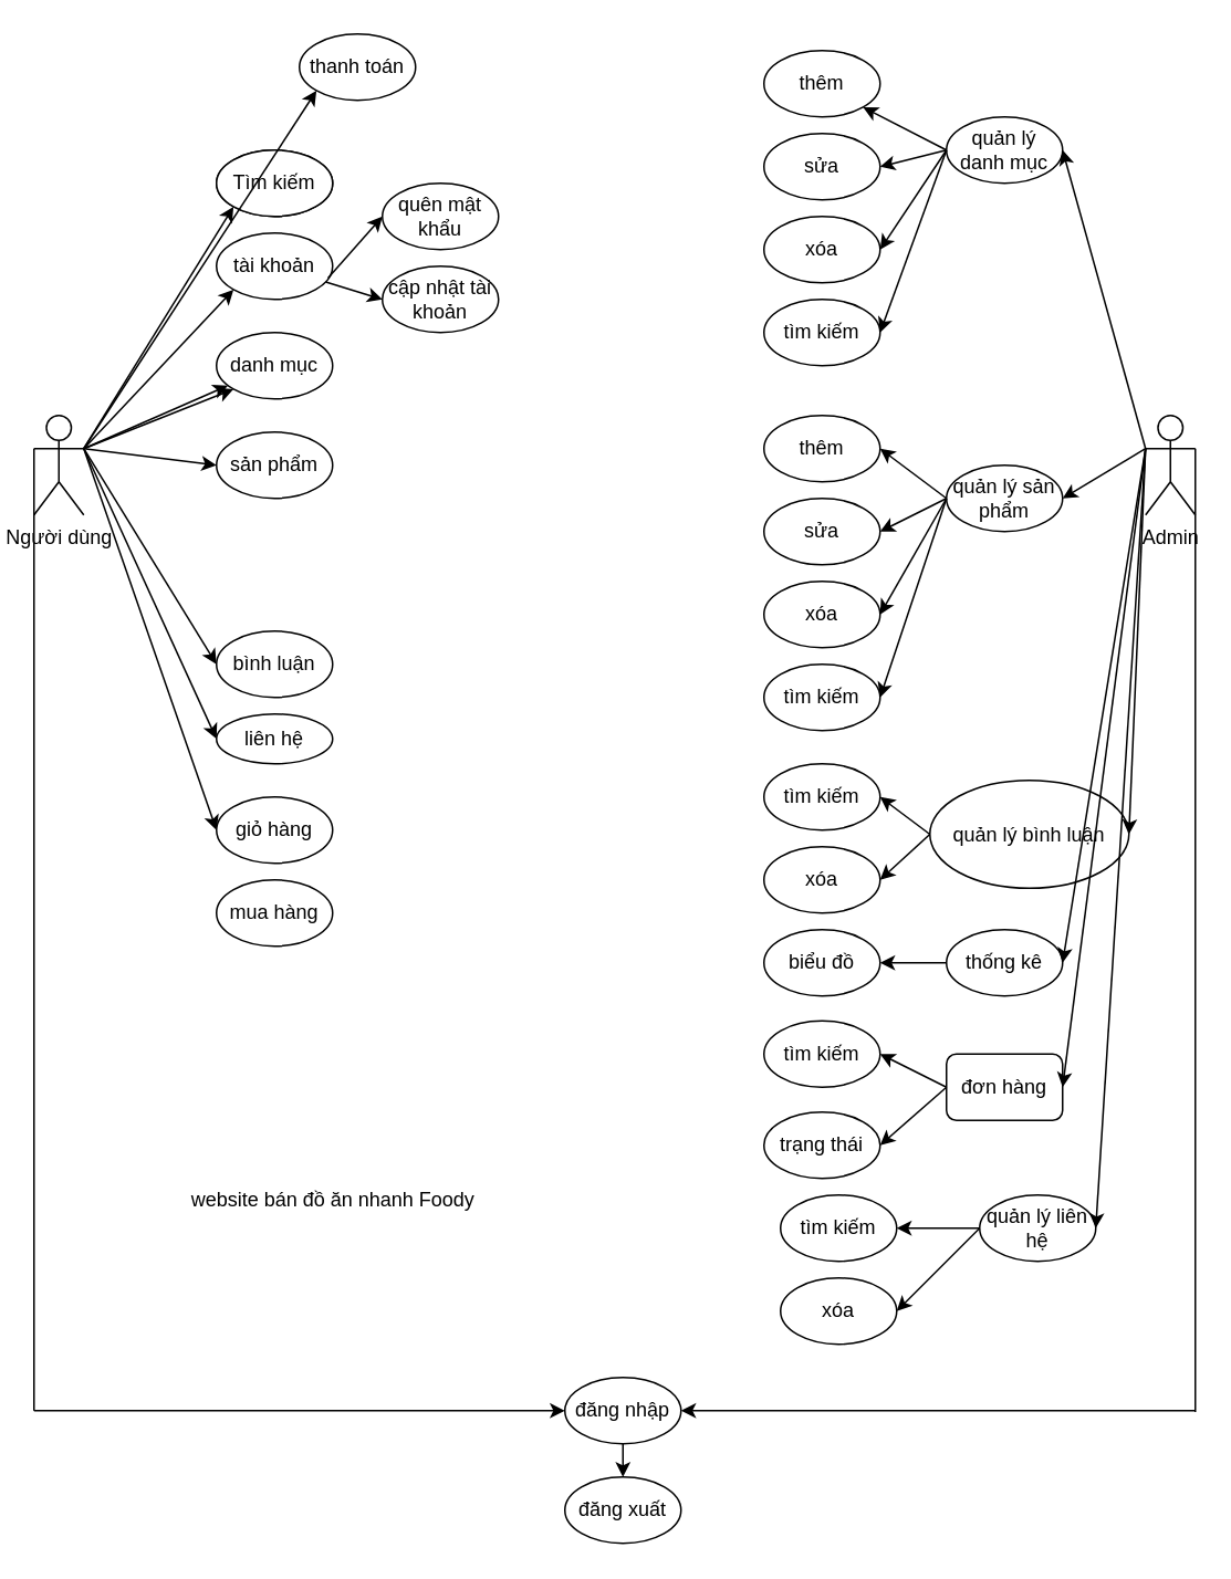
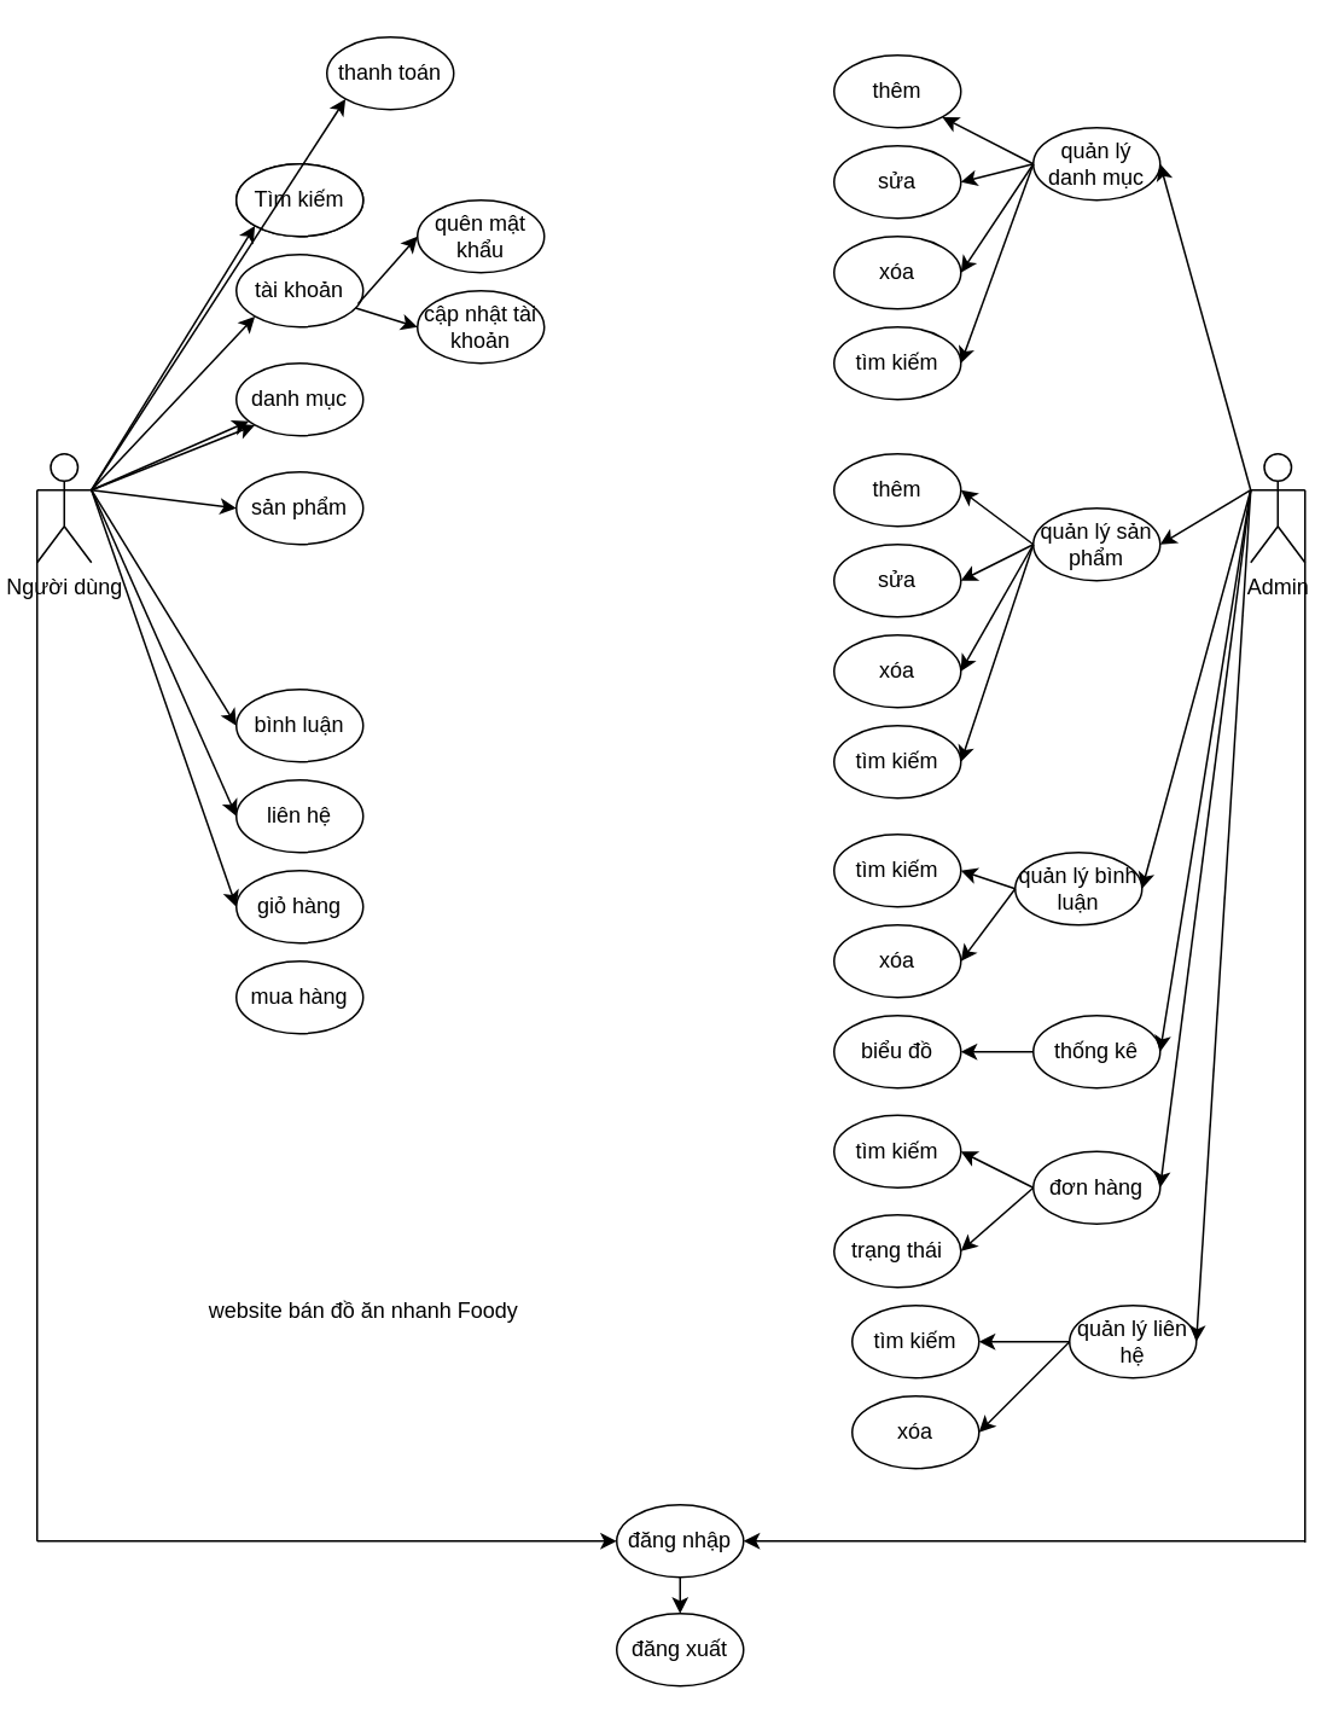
  <mxCell id="0" />
  <mxCell id="1" parent="0" />
  <mxCell id="2" value="Admin" style="shape=umlActor;verticalLabelPosition=bottom;verticalAlign=top;html=1;outlineConnect=0;" vertex="1" parent="1"><mxGeometry x="690" y="250" width="30" height="60" as="geometry" /></mxCell>
  <mxCell id="3" value="Người dùng" style="shape=umlActor;verticalLabelPosition=bottom;verticalAlign=top;html=1;outlineConnect=0;" vertex="1" parent="1"><mxGeometry x="20" y="250" width="30" height="60" as="geometry" /></mxCell>
  <mxCell id="4" value="Tìm kiếm" style="ellipse;whiteSpace=wrap;html=1;" vertex="1" parent="1"><mxGeometry x="130" y="90" width="70" height="40" as="geometry" /></mxCell>
  <mxCell id="5" value="Tìm kiếm" style="ellipse;whiteSpace=wrap;html=1;" vertex="1" parent="1"><mxGeometry x="130" y="90" width="70" height="40" as="geometry" /></mxCell>
  <mxCell id="6" value="tài khoản" style="ellipse;whiteSpace=wrap;html=1;" vertex="1" parent="1"><mxGeometry x="130" y="140" width="70" height="40" as="geometry" /></mxCell>
  <mxCell id="7" value="bình luận" style="ellipse;whiteSpace=wrap;html=1;" vertex="1" parent="1"><mxGeometry x="130" y="380" width="70" height="40" as="geometry" /></mxCell>
  <mxCell id="8" value="sản phẩm" style="ellipse;whiteSpace=wrap;html=1;" vertex="1" parent="1"><mxGeometry x="130" y="260" width="70" height="40" as="geometry" /></mxCell>
  <mxCell id="9" value="danh mục" style="ellipse;whiteSpace=wrap;html=1;" vertex="1" parent="1"><mxGeometry x="130" y="200" width="70" height="40" as="geometry" /></mxCell>
  <mxCell id="10" value="cập nhật tài khoản" style="ellipse;whiteSpace=wrap;html=1;" vertex="1" parent="1"><mxGeometry x="230" y="160" width="70" height="40" as="geometry" /></mxCell>
  <mxCell id="11" value="quên mật khẩu" style="ellipse;whiteSpace=wrap;html=1;" vertex="1" parent="1"><mxGeometry x="230" y="110" width="70" height="40" as="geometry" /></mxCell>
  <mxCell id="12" value="" style="endArrow=classic;html=1;rounded=0;exitX=0.96;exitY=0.68;exitDx=0;exitDy=0;exitPerimeter=0;entryX=0;entryY=0.5;entryDx=0;entryDy=0;" edge="1" parent="1" source="6" target="11"><mxGeometry width="50" height="50" relative="1" as="geometry"><mxPoint x="330" y="320" as="sourcePoint" /><mxPoint x="380" y="270" as="targetPoint" /></mxGeometry></mxCell>
  <mxCell id="13" value="" style="endArrow=classic;html=1;rounded=0;entryX=0;entryY=0.5;entryDx=0;entryDy=0;" edge="1" parent="1" source="6" target="10"><mxGeometry width="50" height="50" relative="1" as="geometry"><mxPoint x="200" y="170" as="sourcePoint" /><mxPoint x="380" y="270" as="targetPoint" /></mxGeometry></mxCell>
  <mxCell id="14" value="giỏ hàng" style="ellipse;whiteSpace=wrap;html=1;" vertex="1" parent="1"><mxGeometry x="130" y="480" width="70" height="40" as="geometry" /></mxCell>
- <mxCell id="15" value="liên hệ" style="ellipse;whiteSpace=wrap;html=1;" vertex="1" parent="1"><mxGeometry x="130" y="430" width="70" height="30" as="geometry" /></mxCell>
+ <mxCell id="15" value="liên hệ" style="ellipse;whiteSpace=wrap;html=1;" vertex="1" parent="1"><mxGeometry x="130" y="430" width="70" height="40" as="geometry" /></mxCell>
  <mxCell id="16" value="mua hàng" style="ellipse;whiteSpace=wrap;html=1;" vertex="1" parent="1"><mxGeometry x="130" y="530" width="70" height="40" as="geometry" /></mxCell>
  <mxCell id="17" value="tìm kiếm" style="ellipse;whiteSpace=wrap;html=1;" vertex="1" parent="1"><mxGeometry x="460" y="180" width="70" height="40" as="geometry" /></mxCell>
  <mxCell id="18" value="thanh toán" style="ellipse;whiteSpace=wrap;html=1;" vertex="1" parent="1"><mxGeometry x="180" y="20" width="70" height="40" as="geometry" /></mxCell>
  <mxCell id="19" value="quản lý danh mục" style="ellipse;whiteSpace=wrap;html=1;" vertex="1" parent="1"><mxGeometry x="570" y="70" width="70" height="40" as="geometry" /></mxCell>
  <mxCell id="20" value="" style="endArrow=classic;html=1;rounded=0;exitX=1;exitY=0.333;exitDx=0;exitDy=0;exitPerimeter=0;entryX=0;entryY=1;entryDx=0;entryDy=0;" edge="1" parent="1" source="3" target="18"><mxGeometry width="50" height="50" relative="1" as="geometry"><mxPoint x="330" y="320" as="sourcePoint" /><mxPoint x="380" y="270" as="targetPoint" /></mxGeometry></mxCell>
  <mxCell id="21" value="" style="endArrow=classic;html=1;rounded=0;exitX=1;exitY=0.333;exitDx=0;exitDy=0;exitPerimeter=0;entryX=0;entryY=1;entryDx=0;entryDy=0;" edge="1" parent="1" source="3" target="5"><mxGeometry width="50" height="50" relative="1" as="geometry"><mxPoint x="330" y="320" as="sourcePoint" /><mxPoint x="380" y="270" as="targetPoint" /></mxGeometry></mxCell>
  <mxCell id="22" value="" style="endArrow=classic;html=1;rounded=0;exitX=1;exitY=0.333;exitDx=0;exitDy=0;exitPerimeter=0;entryX=0;entryY=1;entryDx=0;entryDy=0;" edge="1" parent="1" source="3" target="6"><mxGeometry width="50" height="50" relative="1" as="geometry"><mxPoint x="330" y="320" as="sourcePoint" /><mxPoint x="380" y="270" as="targetPoint" /></mxGeometry></mxCell>
  <mxCell id="23" value="" style="endArrow=classic;html=1;rounded=0;entryX=0;entryY=1;entryDx=0;entryDy=0;" edge="1" parent="1" target="9"><mxGeometry width="50" height="50" relative="1" as="geometry"><mxPoint x="50" y="270" as="sourcePoint" /><mxPoint x="380" y="270" as="targetPoint" /></mxGeometry></mxCell>
  <mxCell id="24" value="" style="endArrow=classic;html=1;rounded=0;exitX=1;exitY=0.333;exitDx=0;exitDy=0;exitPerimeter=0;entryX=0;entryY=0.5;entryDx=0;entryDy=0;" edge="1" parent="1" source="3" target="8"><mxGeometry width="50" height="50" relative="1" as="geometry"><mxPoint x="330" y="320" as="sourcePoint" /><mxPoint x="380" y="270" as="targetPoint" /></mxGeometry></mxCell>
  <mxCell id="25" value="" style="endArrow=classic;html=1;rounded=0;exitX=1;exitY=0.333;exitDx=0;exitDy=0;exitPerimeter=0;entryX=0;entryY=0.5;entryDx=0;entryDy=0;" edge="1" parent="1" source="3" target="7"><mxGeometry width="50" height="50" relative="1" as="geometry"><mxPoint x="330" y="320" as="sourcePoint" /><mxPoint x="380" y="270" as="targetPoint" /></mxGeometry></mxCell>
  <mxCell id="26" value="" style="endArrow=classic;html=1;rounded=0;exitX=1;exitY=0.333;exitDx=0;exitDy=0;exitPerimeter=0;entryX=0;entryY=0.5;entryDx=0;entryDy=0;" edge="1" parent="1" source="3" target="15"><mxGeometry width="50" height="50" relative="1" as="geometry"><mxPoint x="330" y="320" as="sourcePoint" /><mxPoint x="380" y="270" as="targetPoint" /></mxGeometry></mxCell>
  <mxCell id="27" value="" style="endArrow=classic;html=1;rounded=0;exitX=1;exitY=0.333;exitDx=0;exitDy=0;exitPerimeter=0;entryX=0;entryY=0.5;entryDx=0;entryDy=0;" edge="1" parent="1" source="3" target="14"><mxGeometry width="50" height="50" relative="1" as="geometry"><mxPoint x="330" y="320" as="sourcePoint" /><mxPoint x="380" y="270" as="targetPoint" /></mxGeometry></mxCell>
  <mxCell id="28" value="" style="endArrow=classic;html=1;rounded=0;exitX=1;exitY=0.333;exitDx=0;exitDy=0;exitPerimeter=0;" edge="1" parent="1" source="3" target="9"><mxGeometry width="50" height="50" relative="1" as="geometry"><mxPoint x="330" y="320" as="sourcePoint" /><mxPoint x="380" y="270" as="targetPoint" /></mxGeometry></mxCell>
  <mxCell id="29" value="xóa" style="ellipse;whiteSpace=wrap;html=1;" vertex="1" parent="1"><mxGeometry x="460" y="130" width="70" height="40" as="geometry" /></mxCell>
  <mxCell id="30" value="sửa" style="ellipse;whiteSpace=wrap;html=1;" vertex="1" parent="1"><mxGeometry x="460" y="80" width="70" height="40" as="geometry" /></mxCell>
  <mxCell id="31" value="thêm" style="ellipse;whiteSpace=wrap;html=1;" vertex="1" parent="1"><mxGeometry x="460" y="30" width="70" height="40" as="geometry" /></mxCell>
  <mxCell id="32" value="quản lý sản phẩm" style="ellipse;whiteSpace=wrap;html=1;" vertex="1" parent="1"><mxGeometry x="570" y="280" width="70" height="40" as="geometry" /></mxCell>
  <mxCell id="33" value="" style="endArrow=classic;html=1;rounded=0;entryX=1;entryY=1;entryDx=0;entryDy=0;exitX=0;exitY=0.5;exitDx=0;exitDy=0;" edge="1" parent="1" source="19" target="31"><mxGeometry width="50" height="50" relative="1" as="geometry"><mxPoint x="600" y="130" as="sourcePoint" /><mxPoint x="380" y="270" as="targetPoint" /></mxGeometry></mxCell>
  <mxCell id="34" value="" style="endArrow=classic;html=1;rounded=0;exitX=0;exitY=0.5;exitDx=0;exitDy=0;entryX=1;entryY=0.5;entryDx=0;entryDy=0;" edge="1" parent="1" source="19" target="30"><mxGeometry width="50" height="50" relative="1" as="geometry"><mxPoint x="330" y="320" as="sourcePoint" /><mxPoint x="380" y="270" as="targetPoint" /></mxGeometry></mxCell>
  <mxCell id="35" value="" style="endArrow=classic;html=1;rounded=0;exitX=0;exitY=0.5;exitDx=0;exitDy=0;entryX=1;entryY=0.5;entryDx=0;entryDy=0;" edge="1" parent="1" source="19" target="29"><mxGeometry width="50" height="50" relative="1" as="geometry"><mxPoint x="330" y="320" as="sourcePoint" /><mxPoint x="380" y="270" as="targetPoint" /></mxGeometry></mxCell>
  <mxCell id="36" value="" style="endArrow=classic;html=1;rounded=0;exitX=0;exitY=0.5;exitDx=0;exitDy=0;entryX=1;entryY=0.5;entryDx=0;entryDy=0;" edge="1" parent="1" source="19" target="17"><mxGeometry width="50" height="50" relative="1" as="geometry"><mxPoint x="330" y="320" as="sourcePoint" /><mxPoint x="380" y="270" as="targetPoint" /></mxGeometry></mxCell>
  <mxCell id="37" value="tìm kiếm" style="ellipse;whiteSpace=wrap;html=1;" vertex="1" parent="1"><mxGeometry x="460" y="400" width="70" height="40" as="geometry" /></mxCell>
  <mxCell id="38" value="xóa" style="ellipse;whiteSpace=wrap;html=1;" vertex="1" parent="1"><mxGeometry x="460" y="350" width="70" height="40" as="geometry" /></mxCell>
  <mxCell id="39" value="sửa" style="ellipse;whiteSpace=wrap;html=1;" vertex="1" parent="1"><mxGeometry x="460" y="300" width="70" height="40" as="geometry" /></mxCell>
  <mxCell id="40" value="thêm" style="ellipse;whiteSpace=wrap;html=1;" vertex="1" parent="1"><mxGeometry x="460" y="250" width="70" height="40" as="geometry" /></mxCell>
  <mxCell id="41" value="" style="endArrow=classic;html=1;rounded=0;exitX=0;exitY=0.5;exitDx=0;exitDy=0;entryX=1;entryY=0.5;entryDx=0;entryDy=0;" edge="1" parent="1" source="32" target="40"><mxGeometry width="50" height="50" relative="1" as="geometry"><mxPoint x="330" y="320" as="sourcePoint" /><mxPoint x="380" y="270" as="targetPoint" /></mxGeometry></mxCell>
  <mxCell id="42" value="" style="endArrow=classic;html=1;rounded=0;exitX=0;exitY=0.5;exitDx=0;exitDy=0;entryX=1;entryY=0.5;entryDx=0;entryDy=0;" edge="1" parent="1" source="32" target="39"><mxGeometry width="50" height="50" relative="1" as="geometry"><mxPoint x="330" y="320" as="sourcePoint" /><mxPoint x="380" y="270" as="targetPoint" /></mxGeometry></mxCell>
  <mxCell id="43" value="" style="endArrow=classic;html=1;rounded=0;exitX=0;exitY=0.5;exitDx=0;exitDy=0;entryX=1;entryY=0.5;entryDx=0;entryDy=0;" edge="1" parent="1" source="32" target="38"><mxGeometry width="50" height="50" relative="1" as="geometry"><mxPoint x="330" y="320" as="sourcePoint" /><mxPoint x="380" y="270" as="targetPoint" /></mxGeometry></mxCell>
  <mxCell id="44" value="" style="endArrow=classic;html=1;rounded=0;exitX=0;exitY=0.5;exitDx=0;exitDy=0;entryX=1;entryY=0.5;entryDx=0;entryDy=0;" edge="1" parent="1" source="32" target="37"><mxGeometry width="50" height="50" relative="1" as="geometry"><mxPoint x="330" y="320" as="sourcePoint" /><mxPoint x="380" y="270" as="targetPoint" /></mxGeometry></mxCell>
  <mxCell id="45" value="" style="endArrow=classic;html=1;rounded=0;exitX=0;exitY=0.333;exitDx=0;exitDy=0;exitPerimeter=0;entryX=1;entryY=0.5;entryDx=0;entryDy=0;" edge="1" parent="1" source="2" target="19"><mxGeometry width="50" height="50" relative="1" as="geometry"><mxPoint x="330" y="320" as="sourcePoint" /><mxPoint x="380" y="270" as="targetPoint" /></mxGeometry></mxCell>
  <mxCell id="46" value="" style="endArrow=classic;html=1;rounded=0;exitX=0;exitY=0.333;exitDx=0;exitDy=0;exitPerimeter=0;entryX=1;entryY=0.5;entryDx=0;entryDy=0;" edge="1" parent="1" source="2" target="32"><mxGeometry width="50" height="50" relative="1" as="geometry"><mxPoint x="330" y="320" as="sourcePoint" /><mxPoint x="380" y="270" as="targetPoint" /></mxGeometry></mxCell>
  <mxCell id="47" value="xóa" style="ellipse;whiteSpace=wrap;html=1;" vertex="1" parent="1"><mxGeometry x="460" y="510" width="70" height="40" as="geometry" /></mxCell>
  <mxCell id="48" value="tìm kiếm" style="ellipse;whiteSpace=wrap;html=1;" vertex="1" parent="1"><mxGeometry x="460" y="460" width="70" height="40" as="geometry" /></mxCell>
- <mxCell id="49" value="quản lý bình luận" style="ellipse;whiteSpace=wrap;html=1;" vertex="1" parent="1"><mxGeometry x="560" y="470" width="120" height="65" as="geometry" /></mxCell>
+ <mxCell id="49" value="quản lý bình luận" style="ellipse;whiteSpace=wrap;html=1;" vertex="1" parent="1"><mxGeometry x="560" y="470" width="70" height="40" as="geometry" /></mxCell>
  <mxCell id="50" value="" style="endArrow=classic;html=1;rounded=0;exitX=0;exitY=0.5;exitDx=0;exitDy=0;entryX=1;entryY=0.5;entryDx=0;entryDy=0;" edge="1" parent="1" source="49" target="48"><mxGeometry width="50" height="50" relative="1" as="geometry"><mxPoint x="330" y="520" as="sourcePoint" /><mxPoint x="380" y="470" as="targetPoint" /></mxGeometry></mxCell>
  <mxCell id="51" value="" style="endArrow=classic;html=1;rounded=0;exitX=0;exitY=0.5;exitDx=0;exitDy=0;entryX=1;entryY=0.5;entryDx=0;entryDy=0;" edge="1" parent="1" source="49" target="47"><mxGeometry width="50" height="50" relative="1" as="geometry"><mxPoint x="330" y="520" as="sourcePoint" /><mxPoint x="380" y="470" as="targetPoint" /></mxGeometry></mxCell>
  <mxCell id="52" value="" style="endArrow=classic;html=1;rounded=0;exitX=0;exitY=0.333;exitDx=0;exitDy=0;exitPerimeter=0;entryX=1;entryY=0.5;entryDx=0;entryDy=0;" edge="1" parent="1" source="2" target="49"><mxGeometry width="50" height="50" relative="1" as="geometry"><mxPoint x="330" y="520" as="sourcePoint" /><mxPoint x="380" y="470" as="targetPoint" /></mxGeometry></mxCell>
  <mxCell id="53" value="biểu đồ" style="ellipse;whiteSpace=wrap;html=1;" vertex="1" parent="1"><mxGeometry x="460" y="560" width="70" height="40" as="geometry" /></mxCell>
  <mxCell id="54" value="thống kê" style="ellipse;whiteSpace=wrap;html=1;" vertex="1" parent="1"><mxGeometry x="570" y="560" width="70" height="40" as="geometry" /></mxCell>
  <mxCell id="55" value="" style="endArrow=classic;html=1;rounded=0;exitX=0;exitY=0.5;exitDx=0;exitDy=0;entryX=1;entryY=0.5;entryDx=0;entryDy=0;" edge="1" parent="1" source="54" target="53"><mxGeometry width="50" height="50" relative="1" as="geometry"><mxPoint x="330" y="620" as="sourcePoint" /><mxPoint x="380" y="570" as="targetPoint" /></mxGeometry></mxCell>
  <mxCell id="56" value="" style="endArrow=classic;html=1;rounded=0;entryX=1;entryY=0.5;entryDx=0;entryDy=0;exitX=0;exitY=0.333;exitDx=0;exitDy=0;exitPerimeter=0;" edge="1" parent="1" source="2" target="54"><mxGeometry width="50" height="50" relative="1" as="geometry"><mxPoint x="670" y="270" as="sourcePoint" /><mxPoint x="380" y="570" as="targetPoint" /></mxGeometry></mxCell>
- <mxCell id="57" value="đơn hàng" style="whiteSpace=wrap;html=1;rounded=1;" vertex="1" parent="1"><mxGeometry x="570" y="635" width="70" height="40" as="geometry" /></mxCell>
+ <mxCell id="57" value="đơn hàng" style="ellipse;whiteSpace=wrap;html=1;" vertex="1" parent="1"><mxGeometry x="570" y="635" width="70" height="40" as="geometry" /></mxCell>
  <mxCell id="58" value="trạng thái" style="ellipse;whiteSpace=wrap;html=1;" vertex="1" parent="1"><mxGeometry x="460" y="670" width="70" height="40" as="geometry" /></mxCell>
  <mxCell id="59" value="tìm kiếm" style="ellipse;whiteSpace=wrap;html=1;" vertex="1" parent="1"><mxGeometry x="460" y="615" width="70" height="40" as="geometry" /></mxCell>
  <mxCell id="60" value="" style="endArrow=classic;html=1;rounded=0;exitX=0;exitY=0.5;exitDx=0;exitDy=0;entryX=1;entryY=0.5;entryDx=0;entryDy=0;" edge="1" parent="1" source="57" target="59"><mxGeometry width="50" height="50" relative="1" as="geometry"><mxPoint x="330" y="620" as="sourcePoint" /><mxPoint x="380" y="570" as="targetPoint" /></mxGeometry></mxCell>
  <mxCell id="61" value="" style="endArrow=classic;html=1;rounded=0;exitX=0;exitY=0.5;exitDx=0;exitDy=0;entryX=1;entryY=0.5;entryDx=0;entryDy=0;" edge="1" parent="1" source="57" target="58"><mxGeometry width="50" height="50" relative="1" as="geometry"><mxPoint x="330" y="620" as="sourcePoint" /><mxPoint x="380" y="570" as="targetPoint" /></mxGeometry></mxCell>
  <mxCell id="62" value="" style="endArrow=classic;html=1;rounded=0;entryX=1;entryY=0.5;entryDx=0;entryDy=0;exitX=0;exitY=0.333;exitDx=0;exitDy=0;exitPerimeter=0;" edge="1" parent="1" source="2" target="57"><mxGeometry width="50" height="50" relative="1" as="geometry"><mxPoint x="330" y="620" as="sourcePoint" /><mxPoint x="380" y="570" as="targetPoint" /></mxGeometry></mxCell>
  <mxCell id="63" value="xóa" style="ellipse;whiteSpace=wrap;html=1;" vertex="1" parent="1"><mxGeometry x="470" y="770" width="70" height="40" as="geometry" /></mxCell>
  <mxCell id="64" value="tìm kiếm" style="ellipse;whiteSpace=wrap;html=1;" vertex="1" parent="1"><mxGeometry x="470" y="720" width="70" height="40" as="geometry" /></mxCell>
  <mxCell id="65" value="quản lý liên hệ" style="ellipse;whiteSpace=wrap;html=1;" vertex="1" parent="1"><mxGeometry x="590" y="720" width="70" height="40" as="geometry" /></mxCell>
  <mxCell id="66" value="" style="endArrow=classic;html=1;rounded=0;exitX=0;exitY=0.5;exitDx=0;exitDy=0;entryX=1;entryY=0.5;entryDx=0;entryDy=0;" edge="1" parent="1" source="65" target="64"><mxGeometry width="50" height="50" relative="1" as="geometry"><mxPoint x="330" y="740" as="sourcePoint" /><mxPoint x="380" y="690" as="targetPoint" /></mxGeometry></mxCell>
  <mxCell id="67" value="" style="endArrow=classic;html=1;rounded=0;exitX=0;exitY=0.5;exitDx=0;exitDy=0;entryX=1;entryY=0.5;entryDx=0;entryDy=0;" edge="1" parent="1" source="65" target="63"><mxGeometry width="50" height="50" relative="1" as="geometry"><mxPoint x="330" y="740" as="sourcePoint" /><mxPoint x="380" y="690" as="targetPoint" /></mxGeometry></mxCell>
  <mxCell id="68" value="" style="endArrow=classic;html=1;rounded=0;entryX=1;entryY=0.5;entryDx=0;entryDy=0;exitX=0;exitY=0.333;exitDx=0;exitDy=0;exitPerimeter=0;" edge="1" parent="1" source="2" target="65"><mxGeometry width="50" height="50" relative="1" as="geometry"><mxPoint x="330" y="740" as="sourcePoint" /><mxPoint x="380" y="690" as="targetPoint" /></mxGeometry></mxCell>
  <mxCell id="69" value="" style="endArrow=none;html=1;rounded=0;exitX=0;exitY=0.333;exitDx=0;exitDy=0;exitPerimeter=0;" edge="1" parent="1" source="3"><mxGeometry width="50" height="50" relative="1" as="geometry"><mxPoint x="330" y="420" as="sourcePoint" /><mxPoint x="20" y="850" as="targetPoint" /></mxGeometry></mxCell>
  <mxCell id="70" value="" style="endArrow=none;html=1;rounded=0;exitX=1;exitY=0.333;exitDx=0;exitDy=0;exitPerimeter=0;" edge="1" parent="1" source="2"><mxGeometry width="50" height="50" relative="1" as="geometry"><mxPoint x="330" y="300" as="sourcePoint" /><mxPoint x="720" y="850.8" as="targetPoint" /></mxGeometry></mxCell>
  <mxCell id="71" value="đăng xuất" style="ellipse;whiteSpace=wrap;html=1;" vertex="1" parent="1"><mxGeometry x="340" y="890" width="70" height="40" as="geometry" /></mxCell>
  <mxCell id="72" value="đăng nhập" style="ellipse;whiteSpace=wrap;html=1;" vertex="1" parent="1"><mxGeometry x="340" y="830" width="70" height="40" as="geometry" /></mxCell>
  <mxCell id="73" value="" style="endArrow=classic;html=1;rounded=0;entryX=0;entryY=0.5;entryDx=0;entryDy=0;" edge="1" parent="1" target="72"><mxGeometry width="50" height="50" relative="1" as="geometry"><mxPoint x="20" y="850" as="sourcePoint" /><mxPoint x="380" y="780" as="targetPoint" /></mxGeometry></mxCell>
  <mxCell id="74" value="" style="endArrow=classic;html=1;rounded=0;entryX=1;entryY=0.5;entryDx=0;entryDy=0;" edge="1" parent="1" target="72"><mxGeometry width="50" height="50" relative="1" as="geometry"><mxPoint x="720" y="850" as="sourcePoint" /><mxPoint x="380" y="780" as="targetPoint" /></mxGeometry></mxCell>
  <mxCell id="75" value="" style="endArrow=classic;html=1;rounded=0;exitX=0.5;exitY=1;exitDx=0;exitDy=0;entryX=0.5;entryY=0;entryDx=0;entryDy=0;" edge="1" parent="1" source="72" target="71"><mxGeometry width="50" height="50" relative="1" as="geometry"><mxPoint x="330" y="830" as="sourcePoint" /><mxPoint x="380" y="780" as="targetPoint" /></mxGeometry></mxCell>
  <mxCell id="76" value="website bán đồ ăn nhanh Foody" style="text;html=1;align=center;verticalAlign=middle;resizable=0;points=[];autosize=1;strokeColor=none;fillColor=none;" vertex="1" parent="1"><mxGeometry x="105" y="708" width="190" height="30" as="geometry" /></mxCell>
